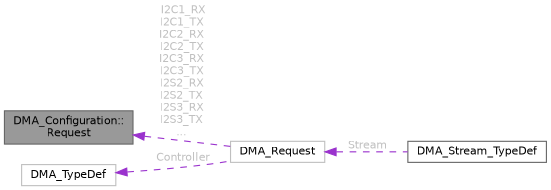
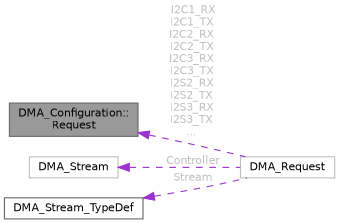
  digraph {
    rankdir=LR
    node [color=gray40 fillcolor=white fontname=Helvetica fontsize=10 shape=box style=filled]
    edge [color=darkorchid3 dir=back fontcolor=grey fontname=Helvetica fontsize=10 labelfontname=Helvetica labelfontsize=10 style=dashed]
    n1 [fillcolor=grey60 fontcolor=black height=0.2 label="DMA_Configuration::\lRequest" width=0.4]
    n2 [color=grey75 height=0.2 label=DMA_Request width=0.4]
-   n3 [color=grey75 height=0.2 label=DMA_TypeDef width=0.4]
+   n3 [color=grey75 height=0.2 label=DMA_Stream width=0.4]
    n4 [height=0.2 label=DMA_Stream_TypeDef width=0.4]
    n1 -> n2 [label=" I2C1_RX\nI2C1_TX\nI2C2_RX\nI2C2_TX\nI2C3_RX\nI2C3_TX\nI2S2_RX\nI2S2_TX\nI2S3_RX\nI2S3_TX\n..."]
    n3 -> n2 [label=" Controller"]
-   n2 -> n4 [label=" Stream"]
+   n4 -> n2 [label=" Stream"]
  }
